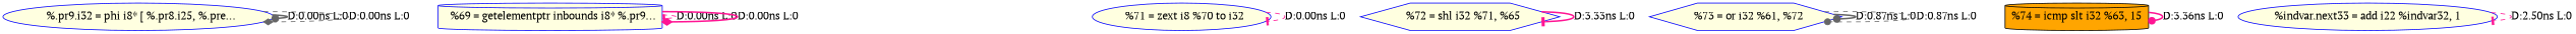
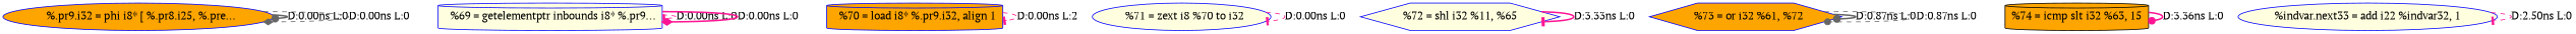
  digraph {
    fontname="PT Serif"
    node [color=blue fillcolor=lightyellow fontname="PT Serif" shape=ellipse style=filled]
    edge [arrowhead=tee color=deeppink fontname="PT Serif" style=dashed]
-   n1 [label="  %.pr9.i32 = phi i8* [ %.pr8.i25, %.pre..."]
+   n1 [fillcolor=orange label="  %.pr9.i32 = phi i8* [ %.pr8.i25, %.pre..."]
    n2 [label="  %69 = getelementptr inbounds i8* %.pr9..." shape=cylinder]
+   n3 [fillcolor=orange label="  %70 = load i8* %.pr9.i32, align 1" shape=cylinder]
    n4 [label="  %71 = zext i8 %70 to i32"]
-   n5 [label="  %72 = shl i32 %71, %65" shape=hexagon]
-   n6 [label="  %73 = or i32 %61, %72" shape=hexagon]
+   n5 [label="%72 = shl i32 %11, %65" shape=hexagon]
+   n6 [fillcolor=orange label="  %73 = or i32 %61, %72" shape=hexagon]
    n7 [color=black fillcolor=orange label="%74 = icmp slt i32 %63, 15" shape=cylinder]
    n8 [label="%indvar.next33 = add i22 %indvar32, 1"]
    n1 -> n1 [arrowhead=dot color=gray40 label="D:0.00ns L:0" style=bold]
    n1 -> n1 [arrowhead=diamond color=gray40 label="D:0.00ns L:0"]
    n2 -> n2 [label="D:0.00ns L:0"]
    n2 -> n2 [arrowhead=diamond label="D:0.00ns L:0" style=bold]
+   n3 -> n3 [label="D:0.00ns L:2"]
    n4 -> n4 [label="D:0.00ns L:0"]
    n5 -> n5 [label="D:3.33ns L:0" style=bold]
    n6 -> n6 [arrowhead=dot color=gray40 label="D:0.87ns L:0" style=bold]
    n6 -> n6 [arrowhead=dot color=gray40 label="D:0.87ns L:0"]
    n7 -> n7 [arrowhead=dot label="D:3.36ns L:0" style=bold]
    n8 -> n8 [label="D:2.50ns L:0"]
  }
